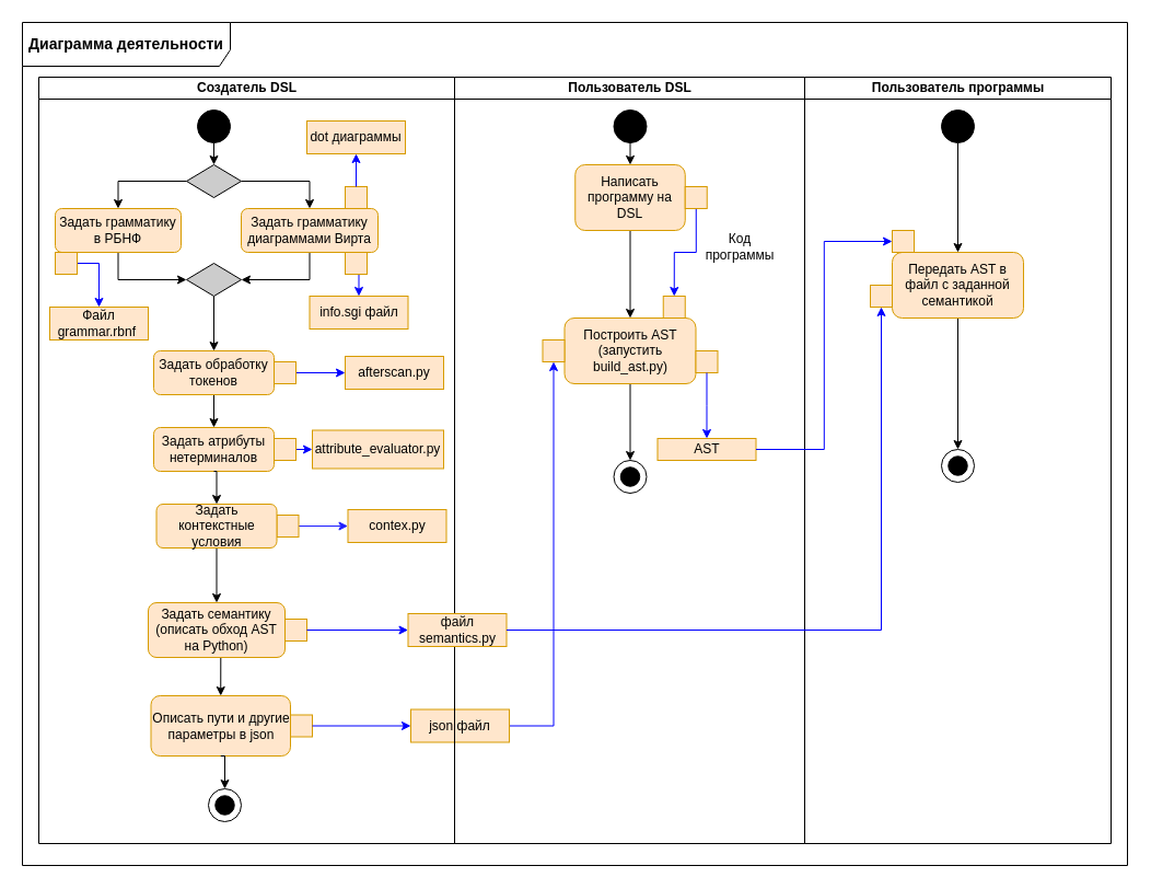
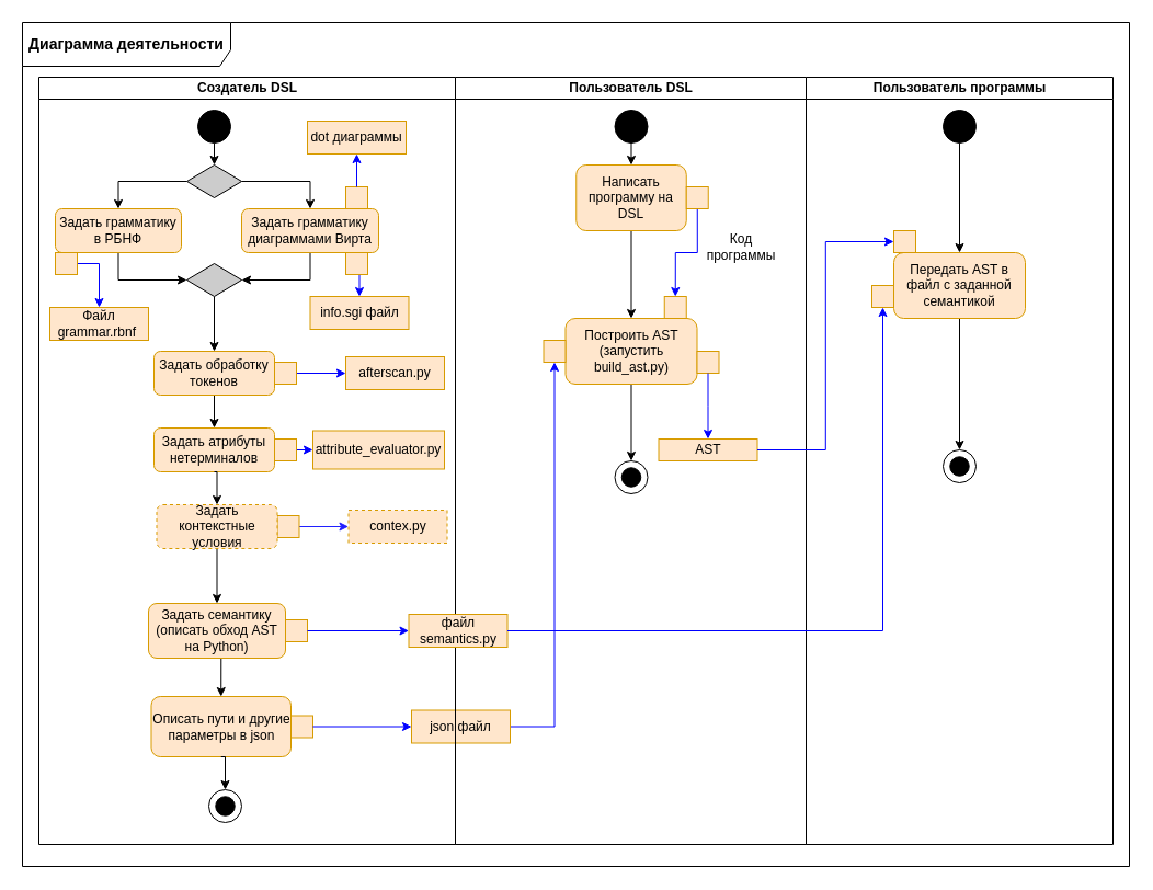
  <mxCell id="0" />
  <mxCell id="1" parent="0" />
  <mxCell id="2" value="Пользователь DSL" style="swimlane;html=1;startSize=20;" parent="1" vertex="1"><mxGeometry x="415" y="70" width="320" height="700" as="geometry" /></mxCell>
  <mxCell id="3" value="" style="ellipse;whiteSpace=wrap;html=1;rounded=0;shadow=0;comic=0;labelBackgroundColor=none;strokeWidth=1;fillColor=#000000;fontFamily=Verdana;fontSize=12;align=center;" parent="2" vertex="1"><mxGeometry x="145.5" y="30" width="30" height="30" as="geometry" /></mxCell>
  <mxCell id="4" value="" style="endArrow=classic;html=1;rounded=0;exitX=0.5;exitY=1;exitDx=0;exitDy=0;entryX=0.5;entryY=0;entryDx=0;entryDy=0;" parent="2" source="3" target="15" edge="1"><mxGeometry width="50" height="50" relative="1" as="geometry"><mxPoint x="120.5" y="320" as="sourcePoint" /><mxPoint x="256" y="90" as="targetPoint" /></mxGeometry></mxCell>
  <mxCell id="5" style="edgeStyle=orthogonalEdgeStyle;rounded=0;orthogonalLoop=1;jettySize=auto;html=1;exitX=0.5;exitY=1;exitDx=0;exitDy=0;entryX=0.5;entryY=0;entryDx=0;entryDy=0;" parent="2" source="6" target="12" edge="1"><mxGeometry relative="1" as="geometry" /></mxCell>
  <mxCell id="6" value="Построить AST (запустить build_ast.py)" style="rounded=1;whiteSpace=wrap;html=1;fillColor=#ffe6cc;strokeColor=#d79b00;" parent="2" vertex="1"><mxGeometry x="100.5" y="220" width="120" height="60" as="geometry" /></mxCell>
  <mxCell id="7" value="" style="rounded=0;whiteSpace=wrap;html=1;fillColor=#ffe6cc;strokeColor=#d79b00;" parent="2" vertex="1"><mxGeometry x="190.75" y="200" width="20" height="20" as="geometry" /></mxCell>
  <mxCell id="8" value="" style="rounded=0;whiteSpace=wrap;html=1;fillColor=#ffe6cc;strokeColor=#d79b00;" parent="2" vertex="1"><mxGeometry x="80.5" y="240" width="20" height="20" as="geometry" /></mxCell>
  <mxCell id="9" value="" style="rounded=0;whiteSpace=wrap;html=1;fillColor=#ffe6cc;strokeColor=#d79b00;" parent="2" vertex="1"><mxGeometry x="220.5" y="250" width="20" height="20" as="geometry" /></mxCell>
  <mxCell id="10" value="AST" style="rounded=0;whiteSpace=wrap;html=1;fillColor=#ffe6cc;strokeColor=#d79b00;" parent="2" vertex="1"><mxGeometry x="185.5" y="330" width="90" height="20" as="geometry" /></mxCell>
  <mxCell id="11" value="" style="endArrow=classic;html=1;rounded=0;entryX=0.5;entryY=0;entryDx=0;entryDy=0;exitX=0.5;exitY=1;exitDx=0;exitDy=0;strokeColor=#0000FF;" parent="2" source="9" target="10" edge="1"><mxGeometry width="50" height="50" relative="1" as="geometry"><mxPoint x="120.5" y="310" as="sourcePoint" /><mxPoint x="170.5" y="260" as="targetPoint" /><Array as="points"><mxPoint x="230.5" y="300" /></Array></mxGeometry></mxCell>
  <mxCell id="12" value="" style="ellipse;whiteSpace=wrap;html=1;aspect=fixed;" parent="2" vertex="1"><mxGeometry x="145.5" y="350" width="30" height="30" as="geometry" /></mxCell>
  <mxCell id="13" value="" style="ellipse;whiteSpace=wrap;html=1;aspect=fixed;fillColor=#000000;" parent="2" vertex="1"><mxGeometry x="151.75" y="356.25" width="17.5" height="17.5" as="geometry" /></mxCell>
  <mxCell id="14" style="edgeStyle=orthogonalEdgeStyle;rounded=0;orthogonalLoop=1;jettySize=auto;html=1;exitX=0.5;exitY=1;exitDx=0;exitDy=0;" parent="2" source="15" target="6" edge="1"><mxGeometry relative="1" as="geometry" /></mxCell>
  <mxCell id="15" value="Написать программу на DSL" style="rounded=1;whiteSpace=wrap;html=1;fillColor=#ffe6cc;strokeColor=#d79b00;" parent="2" vertex="1"><mxGeometry x="110.25" y="80" width="100.5" height="60" as="geometry" /></mxCell>
  <mxCell id="16" style="edgeStyle=orthogonalEdgeStyle;rounded=0;orthogonalLoop=1;jettySize=auto;html=1;exitX=0.5;exitY=1;exitDx=0;exitDy=0;entryX=0.5;entryY=0;entryDx=0;entryDy=0;strokeColor=#0000FF;" parent="2" source="17" target="7" edge="1"><mxGeometry relative="1" as="geometry" /></mxCell>
  <mxCell id="17" value="" style="rounded=0;whiteSpace=wrap;html=1;fillColor=#ffe6cc;strokeColor=#d79b00;" parent="2" vertex="1"><mxGeometry x="210.75" y="100" width="20" height="20" as="geometry" /></mxCell>
  <mxCell id="18" value="Код программы" style="text;html=1;strokeColor=none;fillColor=none;align=center;verticalAlign=middle;whiteSpace=wrap;rounded=0;" parent="2" vertex="1"><mxGeometry x="230.75" y="140" width="60" height="30" as="geometry" /></mxCell>
  <mxCell id="19" style="edgeStyle=orthogonalEdgeStyle;rounded=0;orthogonalLoop=1;jettySize=auto;html=1;exitX=1;exitY=0.5;exitDx=0;exitDy=0;entryX=0.5;entryY=1;entryDx=0;entryDy=0;strokeColor=#0000FF;" parent="2" source="20" target="8" edge="1"><mxGeometry relative="1" as="geometry" /></mxCell>
  <mxCell id="20" value="json файл" style="rounded=0;whiteSpace=wrap;html=1;fillColor=#ffe6cc;strokeColor=#d79b00;" parent="2" vertex="1"><mxGeometry x="-40" y="577.5" width="90" height="30" as="geometry" /></mxCell>
  <mxCell id="21" value="Пользователь программы" style="swimlane;html=1;startSize=20;fillStyle=auto;" parent="1" vertex="1"><mxGeometry x="735" y="70" width="280" height="700" as="geometry" /></mxCell>
  <mxCell id="22" style="edgeStyle=orthogonalEdgeStyle;rounded=0;orthogonalLoop=1;jettySize=auto;html=1;exitX=0.5;exitY=1;exitDx=0;exitDy=0;entryX=0.5;entryY=0;entryDx=0;entryDy=0;" parent="21" source="23" target="26" edge="1"><mxGeometry relative="1" as="geometry" /></mxCell>
  <mxCell id="23" value="Передать AST в файл с заданной семантикой" style="rounded=1;whiteSpace=wrap;html=1;fillColor=#ffe6cc;strokeColor=#d79b00;" parent="21" vertex="1"><mxGeometry x="80" y="160" width="120" height="60" as="geometry" /></mxCell>
  <mxCell id="24" style="edgeStyle=orthogonalEdgeStyle;rounded=0;orthogonalLoop=1;jettySize=auto;html=1;exitX=0.5;exitY=1;exitDx=0;exitDy=0;" parent="21" source="25" target="23" edge="1"><mxGeometry relative="1" as="geometry" /></mxCell>
  <mxCell id="25" value="" style="ellipse;whiteSpace=wrap;html=1;rounded=0;shadow=0;comic=0;labelBackgroundColor=none;strokeWidth=1;fillColor=#000000;fontFamily=Verdana;fontSize=12;align=center;" parent="21" vertex="1"><mxGeometry x="125" y="30" width="30" height="30" as="geometry" /></mxCell>
  <mxCell id="26" value="" style="ellipse;whiteSpace=wrap;html=1;aspect=fixed;" parent="21" vertex="1"><mxGeometry x="125" y="340" width="30" height="30" as="geometry" /></mxCell>
  <mxCell id="27" value="" style="ellipse;whiteSpace=wrap;html=1;aspect=fixed;fillColor=#000000;" parent="21" vertex="1"><mxGeometry x="131.25" y="346.25" width="17.5" height="17.5" as="geometry" /></mxCell>
  <mxCell id="28" value="" style="rounded=0;whiteSpace=wrap;html=1;fillColor=#ffe6cc;strokeColor=#d79b00;" parent="21" vertex="1"><mxGeometry x="80" y="140" width="20" height="20" as="geometry" /></mxCell>
  <mxCell id="29" value="" style="rounded=0;whiteSpace=wrap;html=1;fillColor=#ffe6cc;strokeColor=#d79b00;" parent="21" vertex="1"><mxGeometry x="60" y="190" width="20" height="20" as="geometry" /></mxCell>
  <mxCell id="30" style="edgeStyle=orthogonalEdgeStyle;rounded=0;orthogonalLoop=1;jettySize=auto;html=1;exitX=1;exitY=0.5;exitDx=0;exitDy=0;entryX=0;entryY=0.5;entryDx=0;entryDy=0;strokeColor=#0000FF;" parent="1" source="10" target="28" edge="1"><mxGeometry relative="1" as="geometry" /></mxCell>
  <mxCell id="31" value="Создатель DSL" style="swimlane;html=1;startSize=20;" parent="1" vertex="1"><mxGeometry x="35" y="70" width="380" height="700" as="geometry" /></mxCell>
  <mxCell id="32" style="edgeStyle=orthogonalEdgeStyle;rounded=0;orthogonalLoop=1;jettySize=auto;html=1;exitX=0.5;exitY=1;exitDx=0;exitDy=0;entryX=0.5;entryY=0;entryDx=0;entryDy=0;" parent="31" source="33" target="36" edge="1"><mxGeometry relative="1" as="geometry" /></mxCell>
  <mxCell id="33" value="" style="ellipse;whiteSpace=wrap;html=1;rounded=0;shadow=0;comic=0;labelBackgroundColor=none;strokeWidth=1;fillColor=#000000;fontFamily=Verdana;fontSize=12;align=center;" parent="31" vertex="1"><mxGeometry x="145" y="30" width="30" height="30" as="geometry" /></mxCell>
  <mxCell id="34" style="edgeStyle=orthogonalEdgeStyle;rounded=0;orthogonalLoop=1;jettySize=auto;html=1;exitX=0;exitY=0.5;exitDx=0;exitDy=0;entryX=0.5;entryY=0;entryDx=0;entryDy=0;" parent="31" source="36" target="38" edge="1"><mxGeometry relative="1" as="geometry" /></mxCell>
  <mxCell id="35" style="edgeStyle=orthogonalEdgeStyle;rounded=0;orthogonalLoop=1;jettySize=auto;html=1;exitX=1;exitY=0.5;exitDx=0;exitDy=0;entryX=0.5;entryY=0;entryDx=0;entryDy=0;" parent="31" source="36" target="40" edge="1"><mxGeometry relative="1" as="geometry" /></mxCell>
  <mxCell id="36" value="" style="rhombus;whiteSpace=wrap;html=1;fillColor=#CCCCCC;" parent="31" vertex="1"><mxGeometry x="135" y="80" width="50" height="30" as="geometry" /></mxCell>
  <mxCell id="37" style="edgeStyle=orthogonalEdgeStyle;rounded=0;orthogonalLoop=1;jettySize=auto;html=1;exitX=0.5;exitY=1;exitDx=0;exitDy=0;entryX=0;entryY=0.5;entryDx=0;entryDy=0;" parent="31" source="38" target="42" edge="1"><mxGeometry relative="1" as="geometry" /></mxCell>
  <mxCell id="38" value="Задать грамматику в РБНФ" style="rounded=1;whiteSpace=wrap;html=1;fillColor=#ffe6cc;strokeColor=#d79b00;" parent="31" vertex="1"><mxGeometry x="15" y="120" width="115" height="40" as="geometry" /></mxCell>
  <mxCell id="39" style="edgeStyle=orthogonalEdgeStyle;rounded=0;orthogonalLoop=1;jettySize=auto;html=1;exitX=0.5;exitY=1;exitDx=0;exitDy=0;entryX=1;entryY=0.5;entryDx=0;entryDy=0;" parent="31" source="40" target="42" edge="1"><mxGeometry relative="1" as="geometry" /></mxCell>
  <mxCell id="40" value="Задать грамматику диаграммами Вирта" style="rounded=1;whiteSpace=wrap;html=1;fillColor=#ffe6cc;strokeColor=#d79b00;" parent="31" vertex="1"><mxGeometry x="185" y="120" width="125" height="40" as="geometry" /></mxCell>
  <mxCell id="41" style="edgeStyle=orthogonalEdgeStyle;rounded=0;orthogonalLoop=1;jettySize=auto;html=1;exitX=0.5;exitY=1;exitDx=0;exitDy=0;entryX=0.5;entryY=0;entryDx=0;entryDy=0;" parent="31" source="42" target="47" edge="1"><mxGeometry relative="1" as="geometry" /></mxCell>
  <mxCell id="42" value="" style="rhombus;whiteSpace=wrap;html=1;fillColor=#CCCCCC;" parent="31" vertex="1"><mxGeometry x="135" y="170" width="50" height="30" as="geometry" /></mxCell>
  <mxCell id="43" style="edgeStyle=orthogonalEdgeStyle;rounded=0;orthogonalLoop=1;jettySize=auto;html=1;exitX=1;exitY=0.5;exitDx=0;exitDy=0;entryX=0.5;entryY=0;entryDx=0;entryDy=0;strokeColor=#0000FF;" parent="31" source="44" target="58" edge="1"><mxGeometry relative="1" as="geometry" /></mxCell>
  <mxCell id="44" value="" style="rounded=0;whiteSpace=wrap;html=1;fillColor=#ffe6cc;strokeColor=#d79b00;" parent="31" vertex="1"><mxGeometry x="15" y="160" width="20" height="20" as="geometry" /></mxCell>
  <mxCell id="45" value="" style="rounded=0;whiteSpace=wrap;html=1;fillColor=#ffe6cc;strokeColor=#d79b00;" parent="31" vertex="1"><mxGeometry x="280" y="100" width="20" height="20" as="geometry" /></mxCell>
  <mxCell id="46" style="edgeStyle=orthogonalEdgeStyle;rounded=0;orthogonalLoop=1;jettySize=auto;html=1;exitX=0.5;exitY=1;exitDx=0;exitDy=0;" parent="31" source="47" target="50" edge="1"><mxGeometry relative="1" as="geometry" /></mxCell>
  <mxCell id="47" value="Задать обработку токенов" style="rounded=1;whiteSpace=wrap;html=1;fillColor=#ffe6cc;strokeColor=#d79b00;" parent="31" vertex="1"><mxGeometry x="105" y="250" width="110" height="40" as="geometry" /></mxCell>
  <mxCell id="48" style="edgeStyle=orthogonalEdgeStyle;rounded=0;orthogonalLoop=1;jettySize=auto;html=1;exitX=1;exitY=0.5;exitDx=0;exitDy=0;entryX=0;entryY=0.5;entryDx=0;entryDy=0;strokeColor=#0000FF;" parent="31" source="49" target="64" edge="1"><mxGeometry relative="1" as="geometry" /></mxCell>
  <mxCell id="49" value="" style="rounded=0;whiteSpace=wrap;html=1;fillColor=#ffe6cc;strokeColor=#d79b00;" parent="31" vertex="1"><mxGeometry x="215" y="260" width="20" height="20" as="geometry" /></mxCell>
  <mxCell id="50" value="Задать атрибуты нетерминалов" style="rounded=1;whiteSpace=wrap;html=1;fillColor=#ffe6cc;strokeColor=#d79b00;" parent="31" vertex="1"><mxGeometry x="105" y="320" width="110" height="40" as="geometry" /></mxCell>
  <mxCell id="51" style="edgeStyle=orthogonalEdgeStyle;rounded=0;orthogonalLoop=1;jettySize=auto;html=1;exitX=1;exitY=0.5;exitDx=0;exitDy=0;entryX=0;entryY=0.5;entryDx=0;entryDy=0;strokeColor=#0000FF;" parent="31" source="52" target="65" edge="1"><mxGeometry relative="1" as="geometry" /></mxCell>
  <mxCell id="52" value="" style="rounded=0;whiteSpace=wrap;html=1;fillColor=#ffe6cc;strokeColor=#d79b00;" parent="31" vertex="1"><mxGeometry x="215" y="330" width="20" height="20" as="geometry" /></mxCell>
  <mxCell id="53" value="" style="rounded=0;whiteSpace=wrap;html=1;fillColor=#ffe6cc;strokeColor=#d79b00;" parent="31" vertex="1"><mxGeometry x="225" y="495" width="20" height="20" as="geometry" /></mxCell>
  <mxCell id="54" style="edgeStyle=orthogonalEdgeStyle;rounded=0;orthogonalLoop=1;jettySize=auto;html=1;exitX=0.5;exitY=1;exitDx=0;exitDy=0;entryX=0.5;entryY=0;entryDx=0;entryDy=0;" parent="31" source="55" target="56" edge="1"><mxGeometry relative="1" as="geometry" /></mxCell>
  <mxCell id="55" value="Задать семантику&lt;br&gt;(описать обход AST на Python)" style="rounded=1;whiteSpace=wrap;html=1;fillColor=#ffe6cc;strokeColor=#d79b00;" parent="31" vertex="1"><mxGeometry x="100" y="480" width="125" height="50" as="geometry" /></mxCell>
  <mxCell id="56" value="Описать пути и другие параметры в json" style="rounded=1;whiteSpace=wrap;html=1;fillColor=#ffe6cc;strokeColor=#d79b00;" parent="31" vertex="1"><mxGeometry x="102.5" y="565" width="127.5" height="55" as="geometry" /></mxCell>
  <mxCell id="57" value="" style="rounded=0;whiteSpace=wrap;html=1;fillColor=#ffe6cc;strokeColor=#d79b00;" parent="31" vertex="1"><mxGeometry x="230" y="582.5" width="20" height="20" as="geometry" /></mxCell>
  <mxCell id="58" value="Файл grammar.rbnf&amp;nbsp;" style="rounded=0;whiteSpace=wrap;html=1;fillColor=#ffe6cc;strokeColor=#d79b00;" parent="31" vertex="1"><mxGeometry x="10" y="210" width="90" height="30" as="geometry" /></mxCell>
  <mxCell id="59" value="dot диаграммы" style="rounded=0;whiteSpace=wrap;html=1;fillColor=#ffe6cc;strokeColor=#d79b00;" parent="31" vertex="1"><mxGeometry x="245" y="40" width="90" height="30" as="geometry" /></mxCell>
  <mxCell id="60" style="edgeStyle=orthogonalEdgeStyle;rounded=0;orthogonalLoop=1;jettySize=auto;html=1;exitX=0.5;exitY=0;exitDx=0;exitDy=0;entryX=0.5;entryY=1;entryDx=0;entryDy=0;strokeColor=#0000FF;" parent="31" target="59" edge="1"><mxGeometry relative="1" as="geometry"><mxPoint x="290" y="100.0" as="sourcePoint" /></mxGeometry></mxCell>
  <mxCell id="61" style="edgeStyle=orthogonalEdgeStyle;rounded=0;orthogonalLoop=1;jettySize=auto;html=1;exitX=1;exitY=0.5;exitDx=0;exitDy=0;entryX=0.5;entryY=0;entryDx=0;entryDy=0;strokeColor=#0000FF;" parent="31" source="62" target="63" edge="1"><mxGeometry relative="1" as="geometry" /></mxCell>
  <mxCell id="62" value="" style="rounded=0;whiteSpace=wrap;html=1;fillColor=#ffe6cc;strokeColor=#d79b00;" parent="31" vertex="1"><mxGeometry x="280" y="160" width="20" height="20" as="geometry" /></mxCell>
  <mxCell id="63" value="info.sgi файл" style="rounded=0;whiteSpace=wrap;html=1;fillColor=#ffe6cc;strokeColor=#d79b00;" parent="31" vertex="1"><mxGeometry x="247.5" y="200" width="90" height="30" as="geometry" /></mxCell>
  <mxCell id="64" value="afterscan.py" style="rounded=0;whiteSpace=wrap;html=1;fillColor=#ffe6cc;strokeColor=#d79b00;" parent="31" vertex="1"><mxGeometry x="280" y="255" width="90" height="30" as="geometry" /></mxCell>
  <mxCell id="65" value="attribute_evaluator.py" style="rounded=0;whiteSpace=wrap;html=1;fillColor=#ffe6cc;strokeColor=#d79b00;" parent="31" vertex="1"><mxGeometry x="250" y="322.5" width="120" height="35" as="geometry" /></mxCell>
  <mxCell id="66" value="файл semantics.py" style="rounded=0;whiteSpace=wrap;html=1;fillColor=#ffe6cc;strokeColor=#d79b00;" parent="31" vertex="1"><mxGeometry x="337.5" y="490" width="90" height="30" as="geometry" /></mxCell>
  <mxCell id="67" style="edgeStyle=orthogonalEdgeStyle;rounded=0;orthogonalLoop=1;jettySize=auto;html=1;exitX=1;exitY=0.5;exitDx=0;exitDy=0;entryX=0;entryY=0.5;entryDx=0;entryDy=0;strokeColor=#0000FF;" parent="31" source="53" target="66" edge="1"><mxGeometry relative="1" as="geometry" /></mxCell>
  <mxCell id="68" style="edgeStyle=orthogonalEdgeStyle;rounded=0;orthogonalLoop=1;jettySize=auto;html=1;exitX=1;exitY=0.5;exitDx=0;exitDy=0;entryX=0;entryY=0.5;entryDx=0;entryDy=0;strokeColor=#0000FF;" parent="1" source="57" target="20" edge="1"><mxGeometry relative="1" as="geometry" /></mxCell>
  <mxCell id="69" style="edgeStyle=orthogonalEdgeStyle;rounded=0;orthogonalLoop=1;jettySize=auto;html=1;exitX=1;exitY=0.5;exitDx=0;exitDy=0;entryX=0.5;entryY=1;entryDx=0;entryDy=0;strokeColor=#0000FF;" parent="1" source="66" target="29" edge="1"><mxGeometry relative="1" as="geometry" /></mxCell>
  <mxCell id="70" value="&lt;b&gt;&lt;font style=&quot;font-size: 14px;&quot;&gt;Диаграмма деятельности&lt;/font&gt;&lt;/b&gt;" style="shape=umlFrame;whiteSpace=wrap;html=1;pointerEvents=0;width=190;height=40;" parent="1" vertex="1"><mxGeometry x="20" y="20" width="1010" height="770" as="geometry" /></mxCell>
  <mxCell id="71" value="" style="ellipse;whiteSpace=wrap;html=1;aspect=fixed;" parent="1" vertex="1"><mxGeometry x="190" y="720" width="30" height="30" as="geometry" /></mxCell>
  <mxCell id="72" value="" style="ellipse;whiteSpace=wrap;html=1;aspect=fixed;fillColor=#000000;" parent="1" vertex="1"><mxGeometry x="196.25" y="726.25" width="17.5" height="17.5" as="geometry" /></mxCell>
  <mxCell id="73" style="edgeStyle=orthogonalEdgeStyle;rounded=0;orthogonalLoop=1;jettySize=auto;html=1;exitX=0.5;exitY=1;exitDx=0;exitDy=0;entryX=0.5;entryY=0;entryDx=0;entryDy=0;" parent="1" source="56" target="71" edge="1"><mxGeometry relative="1" as="geometry"><mxPoint x="197.5" y="729" as="targetPoint" /></mxGeometry></mxCell>
- <mxCell id="74" value="contex.py" style="rounded=0;whiteSpace=wrap;html=1;fillColor=#ffe6cc;strokeColor=#d79b00;" parent="1" vertex="1"><mxGeometry x="317.5" y="465" width="90" height="30" as="geometry" /></mxCell>
+ <mxCell id="74" value="contex.py" style="rounded=0;whiteSpace=wrap;html=1;fillColor=#ffe6cc;strokeColor=#d79b00;dashed=1;" parent="1" vertex="1"><mxGeometry x="317.5" y="465" width="90" height="30" as="geometry" /></mxCell>
  <mxCell id="75" style="edgeStyle=orthogonalEdgeStyle;rounded=0;orthogonalLoop=1;jettySize=auto;html=1;exitX=1;exitY=0.5;exitDx=0;exitDy=0;entryX=0;entryY=0.5;entryDx=0;entryDy=0;strokeColor=#2020ff;" parent="1" source="76" target="74" edge="1"><mxGeometry relative="1" as="geometry" /></mxCell>
  <mxCell id="76" value="" style="rounded=0;whiteSpace=wrap;html=1;fillColor=#ffe6cc;strokeColor=#d79b00;" parent="1" vertex="1"><mxGeometry x="252.5" y="470" width="20" height="20" as="geometry" /></mxCell>
  <mxCell id="77" style="edgeStyle=orthogonalEdgeStyle;rounded=0;orthogonalLoop=1;jettySize=auto;html=1;exitX=0.5;exitY=1;exitDx=0;exitDy=0;entryX=0.5;entryY=0;entryDx=0;entryDy=0;" parent="1" source="78" target="55" edge="1"><mxGeometry relative="1" as="geometry" /></mxCell>
- <mxCell id="78" value="Задать контекстные условия" style="rounded=1;whiteSpace=wrap;html=1;fillColor=#ffe6cc;strokeColor=#d79b00;" parent="1" vertex="1"><mxGeometry x="142.5" y="460" width="110" height="40" as="geometry" /></mxCell>
+ <mxCell id="78" value="Задать контекстные условия" style="rounded=1;whiteSpace=wrap;html=1;fillColor=#ffe6cc;strokeColor=#d79b00;dashed=1;" parent="1" vertex="1"><mxGeometry x="142.5" y="460" width="110" height="40" as="geometry" /></mxCell>
  <mxCell id="79" style="edgeStyle=orthogonalEdgeStyle;rounded=0;orthogonalLoop=1;jettySize=auto;html=1;exitX=0.5;exitY=1;exitDx=0;exitDy=0;entryX=0.5;entryY=0;entryDx=0;entryDy=0;" parent="1" source="50" target="78" edge="1"><mxGeometry relative="1" as="geometry" /></mxCell>
